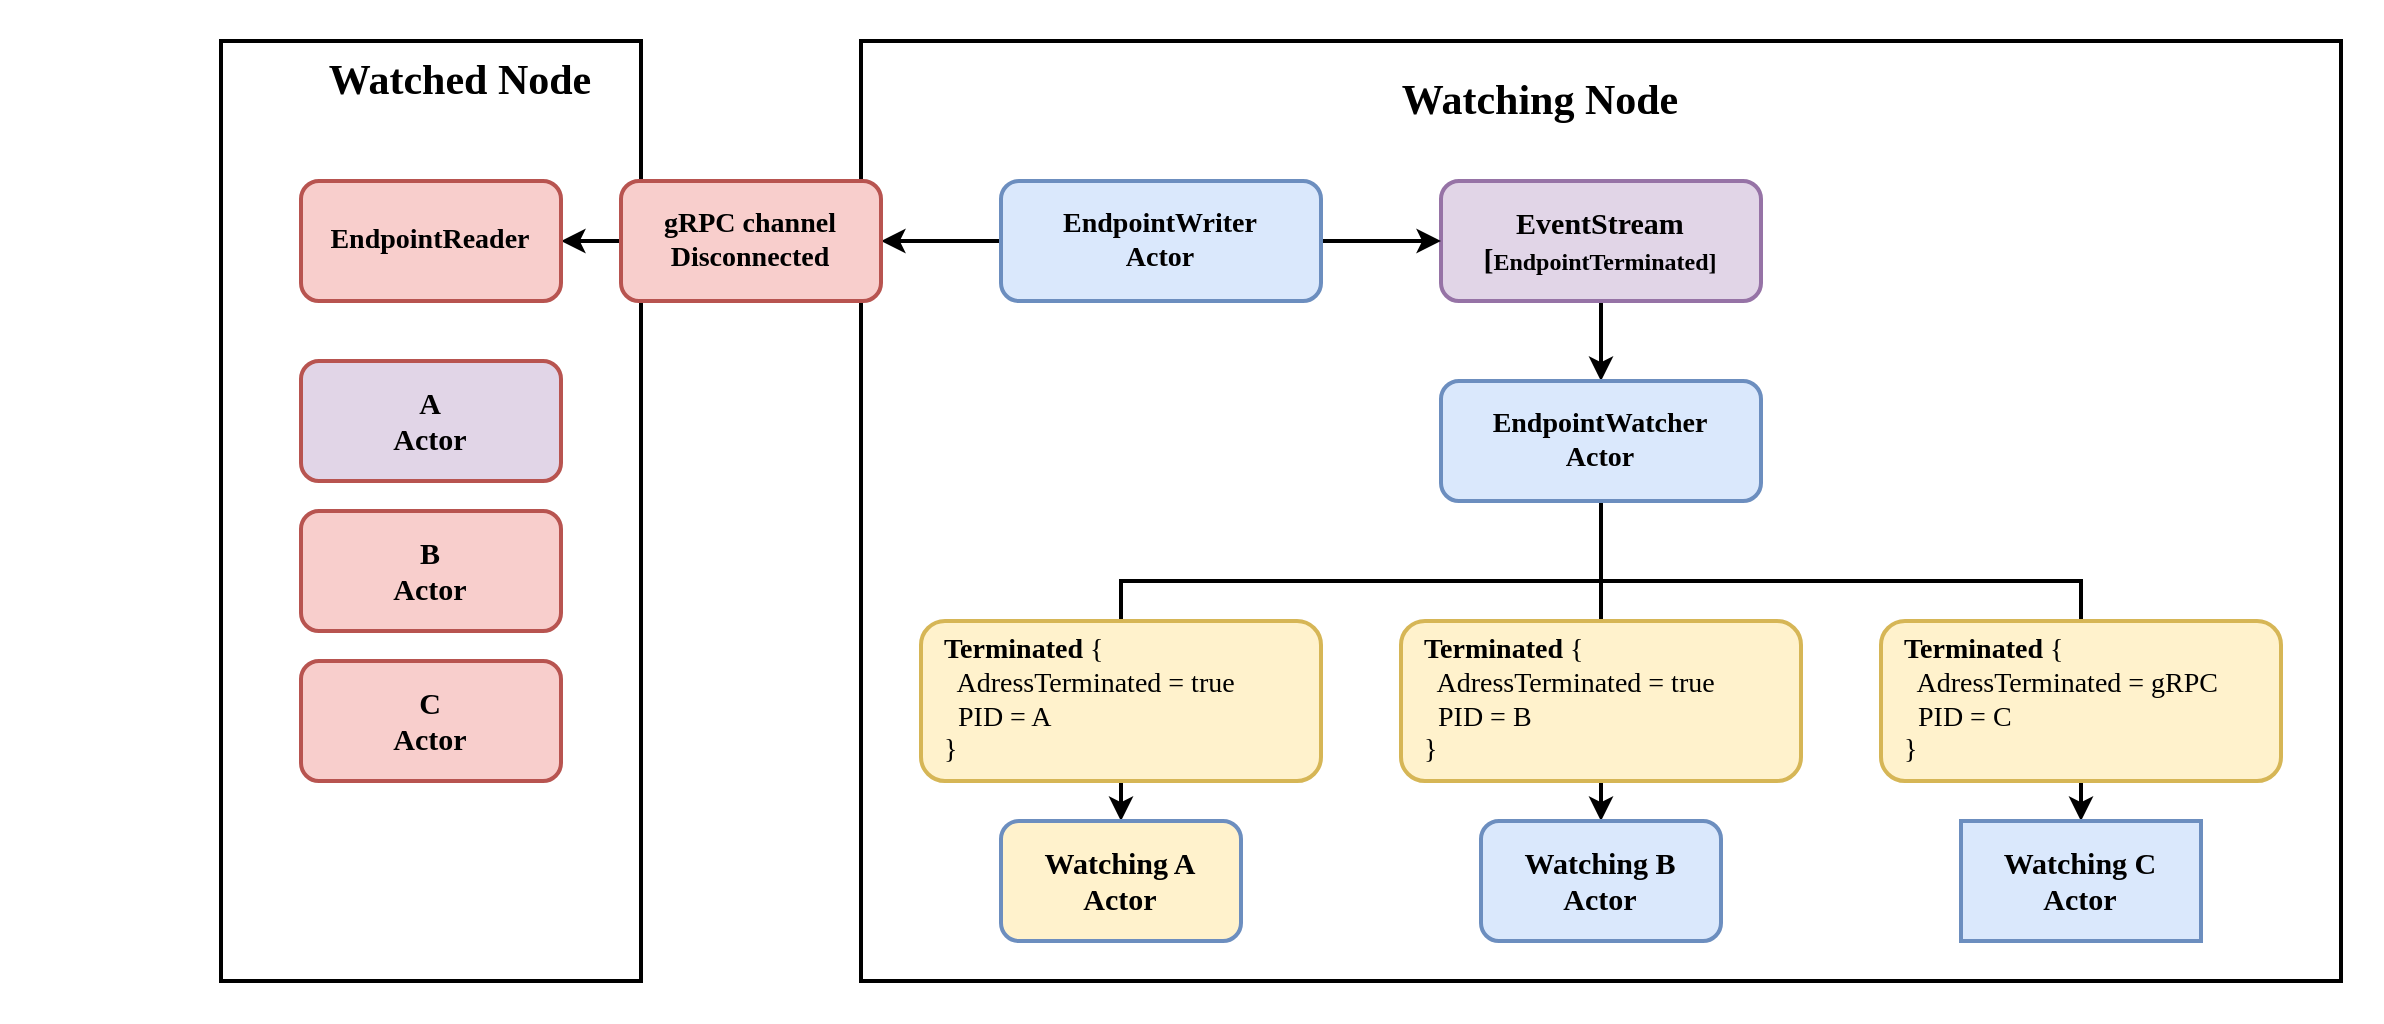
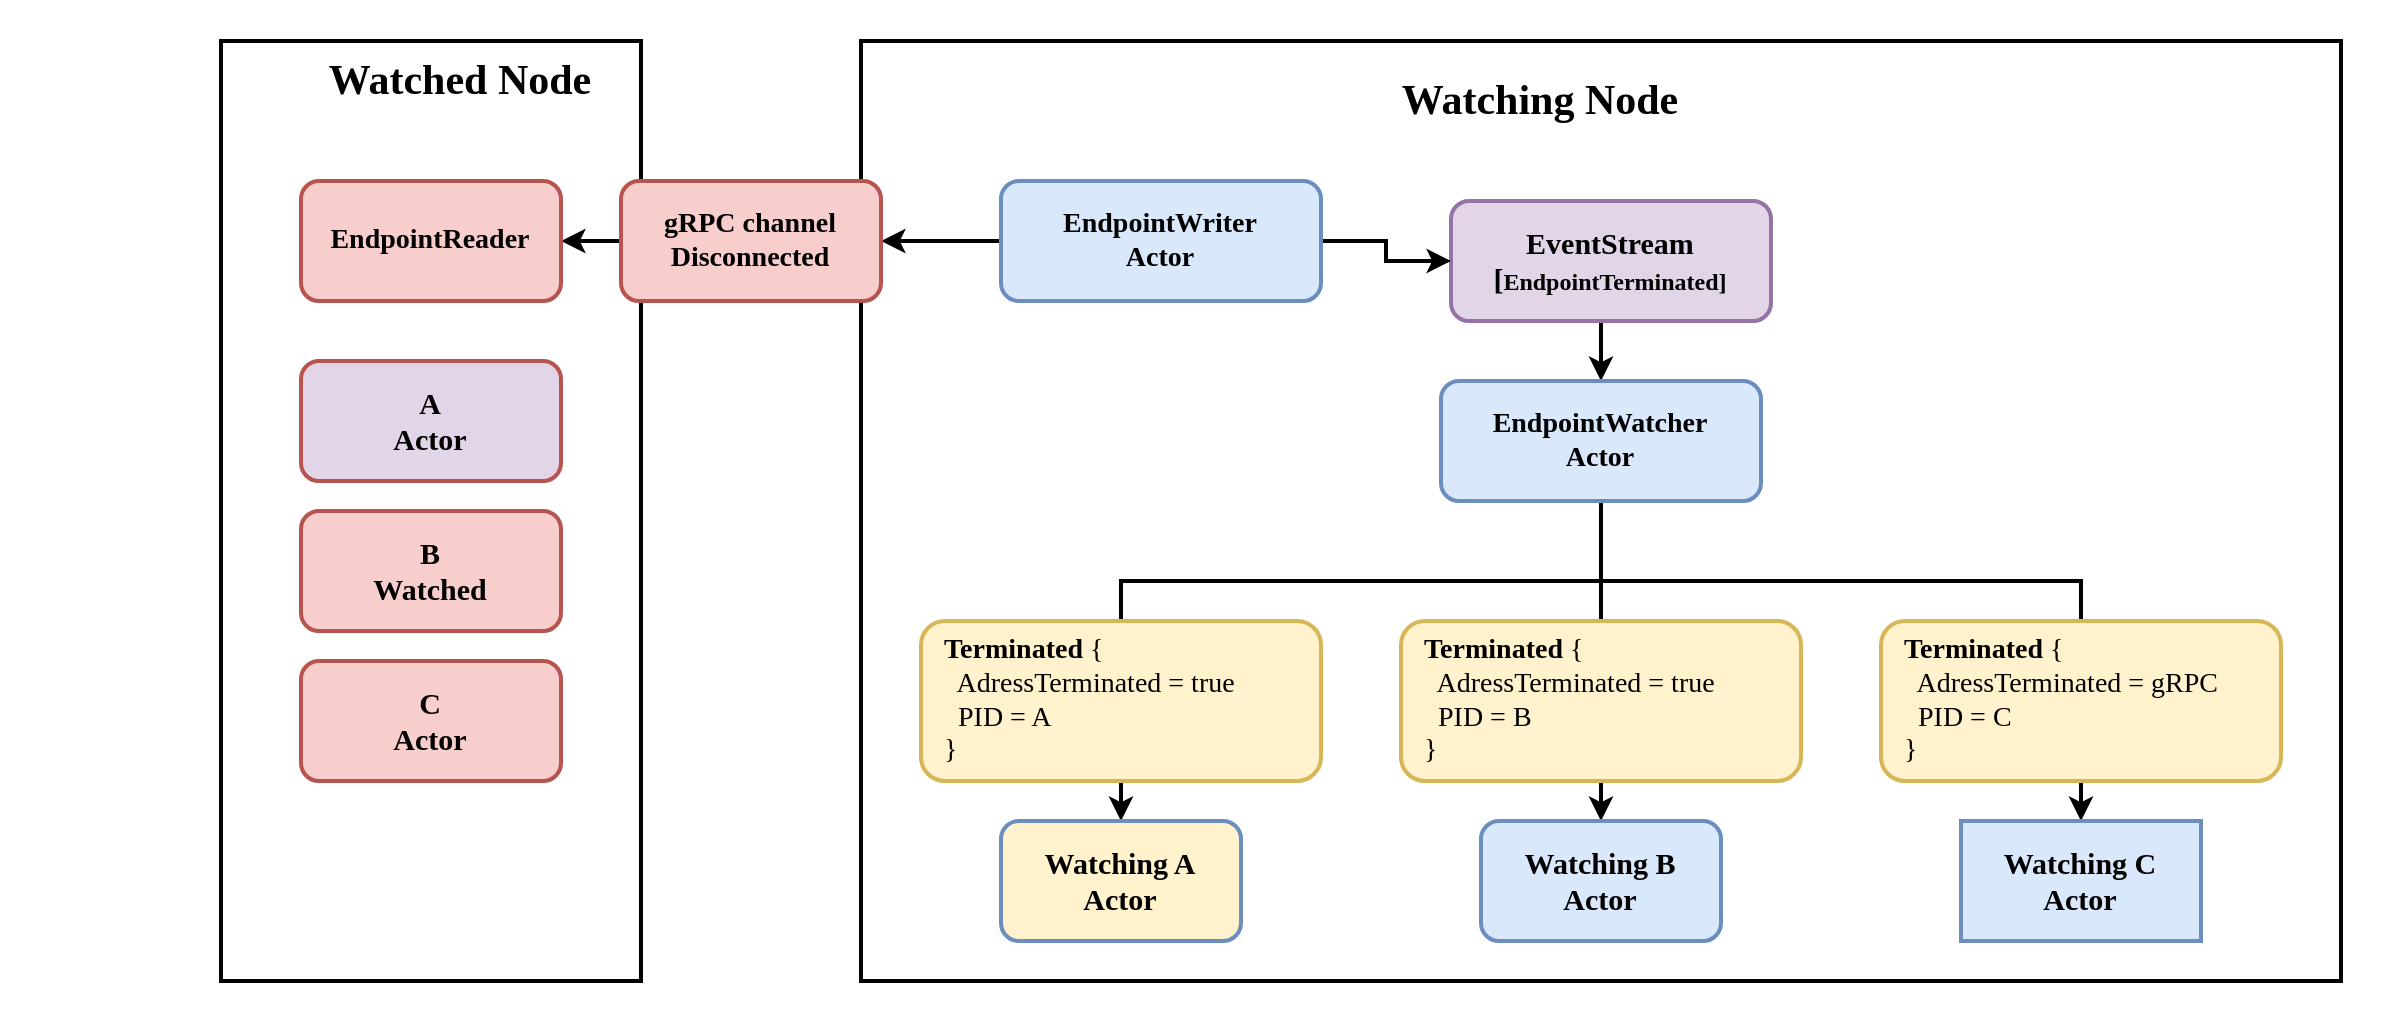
  <mxCell id="0" />
  <mxCell id="1" parent="0" />
  <mxCell id="2" value="" style="whiteSpace=wrap;html=1;shadow=0;comic=0;strokeWidth=2;fontFamily=Comic Sans MS;" parent="1" vertex="1"><mxGeometry x="110" y="20" width="210" height="470" as="geometry" /></mxCell>
  <mxCell id="3" value="" style="whiteSpace=wrap;html=1;shadow=0;comic=0;strokeWidth=2;fontFamily=Comic Sans MS;" parent="1" vertex="1"><mxGeometry x="430" y="20" width="740" height="470" as="geometry" /></mxCell>
  <mxCell id="4" style="edgeStyle=orthogonalEdgeStyle;rounded=0;comic=0;html=1;exitX=0.5;exitY=1;entryX=0.5;entryY=0;startArrow=none;startFill=0;jettySize=auto;orthogonalLoop=1;strokeWidth=2;fontFamily=Comic Sans MS;" parent="1" source="5" target="9" edge="1"><mxGeometry relative="1" as="geometry" /></mxCell>
- <mxCell id="5" value="&lt;b&gt;&lt;font style=&quot;font-size: 15px&quot;&gt;EventStream&lt;/font&gt;&lt;/b&gt;&lt;div&gt;&lt;b&gt;&lt;font style=&quot;font-size: 15px&quot;&gt;[&lt;/font&gt;&lt;/b&gt;&lt;span&gt;&lt;b&gt;EndpointTerminated]&lt;/b&gt;&lt;/span&gt;&lt;/div&gt;" style="rounded=1;whiteSpace=wrap;html=1;shadow=0;comic=0;strokeWidth=2;fontFamily=Comic Sans MS;fillColor=#e1d5e7;strokeColor=#9673a6;" parent="1" vertex="1"><mxGeometry x="720" y="90" width="160" height="60" as="geometry" /></mxCell>
+ <mxCell id="5" value="&lt;b&gt;&lt;font style=&quot;font-size: 15px&quot;&gt;EventStream&lt;/font&gt;&lt;/b&gt;&lt;div&gt;&lt;b&gt;&lt;font style=&quot;font-size: 15px&quot;&gt;[&lt;/font&gt;&lt;/b&gt;&lt;span&gt;&lt;b&gt;EndpointTerminated]&lt;/b&gt;&lt;/span&gt;&lt;/div&gt;" style="rounded=1;whiteSpace=wrap;html=1;shadow=0;comic=0;strokeWidth=2;fontFamily=Comic Sans MS;fillColor=#e1d5e7;strokeColor=#9673a6;" parent="1" vertex="1"><mxGeometry x="725" y="100" width="160" height="60" as="geometry" /></mxCell>
  <mxCell id="6" style="edgeStyle=orthogonalEdgeStyle;rounded=0;comic=0;html=1;exitX=0.5;exitY=1;entryX=0.5;entryY=0;jettySize=auto;orthogonalLoop=1;strokeWidth=2;fontFamily=Comic Sans MS;" parent="1" source="9" target="11" edge="1"><mxGeometry relative="1" as="geometry" /></mxCell>
  <mxCell id="7" style="edgeStyle=orthogonalEdgeStyle;rounded=0;comic=0;html=1;exitX=0.5;exitY=1;entryX=0.5;entryY=0;jettySize=auto;orthogonalLoop=1;strokeWidth=2;fontFamily=Comic Sans MS;" parent="1" source="9" target="12" edge="1"><mxGeometry relative="1" as="geometry"><Array as="points"><mxPoint x="800" y="290" /><mxPoint x="1040" y="290" /></Array></mxGeometry></mxCell>
  <mxCell id="8" style="edgeStyle=orthogonalEdgeStyle;rounded=0;comic=0;html=1;exitX=0.5;exitY=1;jettySize=auto;orthogonalLoop=1;strokeWidth=2;fontFamily=Comic Sans MS;" parent="1" source="9" target="10" edge="1"><mxGeometry relative="1" as="geometry"><Array as="points"><mxPoint x="800" y="290" /><mxPoint x="560" y="290" /></Array></mxGeometry></mxCell>
  <mxCell id="9" value="&lt;span style=&quot;font-size: 14px&quot;&gt;&lt;b&gt;EndpointWatcher&lt;/b&gt;&lt;/span&gt;&lt;div&gt;&lt;span style=&quot;font-size: 14px&quot;&gt;&lt;b&gt;Actor&lt;/b&gt;&lt;/span&gt;&lt;/div&gt;" style="rounded=1;whiteSpace=wrap;html=1;shadow=0;comic=0;strokeWidth=2;fontFamily=Comic Sans MS;fillColor=#dae8fc;strokeColor=#6c8ebf;" parent="1" vertex="1"><mxGeometry x="720" y="190" width="160" height="60" as="geometry" /></mxCell>
  <mxCell id="10" value="&lt;span style=&quot;font-size: 15px&quot;&gt;&lt;b&gt;Watching A&lt;/b&gt;&lt;/span&gt;&lt;div&gt;&lt;span style=&quot;font-size: 15px&quot;&gt;&lt;b&gt;Actor&lt;/b&gt;&lt;/span&gt;&lt;/div&gt;" style="rounded=1;whiteSpace=wrap;html=1;shadow=0;comic=0;strokeWidth=2;fontFamily=Comic Sans MS;fillColor=#fff2cc;strokeColor=#6c8ebf;" parent="1" vertex="1"><mxGeometry x="500" y="410" width="120" height="60" as="geometry" /></mxCell>
  <mxCell id="11" value="&lt;span style=&quot;font-size: 15px&quot;&gt;&lt;b&gt;Watching B&lt;/b&gt;&lt;/span&gt;&lt;div&gt;&lt;span style=&quot;font-size: 15px&quot;&gt;&lt;b&gt;Actor&lt;/b&gt;&lt;/span&gt;&lt;/div&gt;" style="rounded=1;whiteSpace=wrap;html=1;shadow=0;comic=0;strokeWidth=2;fontFamily=Comic Sans MS;fillColor=#dae8fc;strokeColor=#6c8ebf;" parent="1" vertex="1"><mxGeometry x="740" y="410" width="120" height="60" as="geometry" /></mxCell>
  <mxCell id="12" value="&lt;span style=&quot;font-size: 15px&quot;&gt;&lt;b&gt;Watching C&lt;/b&gt;&lt;/span&gt;&lt;div&gt;&lt;span style=&quot;font-size: 15px&quot;&gt;&lt;b&gt;Actor&lt;/b&gt;&lt;/span&gt;&lt;/div&gt;" style="whiteSpace=wrap;html=1;shadow=0;comic=0;strokeWidth=2;fontFamily=Comic Sans MS;fillColor=#dae8fc;strokeColor=#6c8ebf;rounded=0;" parent="1" vertex="1"><mxGeometry x="980" y="410" width="120" height="60" as="geometry" /></mxCell>
  <mxCell id="13" style="edgeStyle=orthogonalEdgeStyle;rounded=0;comic=0;html=1;exitX=1;exitY=0.5;entryX=0;entryY=0.5;startArrow=none;startFill=0;jettySize=auto;orthogonalLoop=1;strokeWidth=2;fontFamily=Comic Sans MS;" parent="1" source="15" target="5" edge="1"><mxGeometry relative="1" as="geometry" /></mxCell>
  <mxCell id="14" style="edgeStyle=orthogonalEdgeStyle;rounded=0;comic=0;html=1;exitX=0;exitY=0.5;entryX=1;entryY=0.5;startArrow=none;startFill=0;jettySize=auto;orthogonalLoop=1;strokeWidth=2;fontFamily=Comic Sans MS;" parent="1" source="15" target="20" edge="1"><mxGeometry relative="1" as="geometry" /></mxCell>
  <mxCell id="15" value="&lt;div&gt;&lt;b&gt;&lt;font style=&quot;font-size: 14px&quot;&gt;EndpointWriter&lt;/font&gt;&lt;/b&gt;&lt;/div&gt;&lt;div&gt;&lt;b&gt;&lt;font style=&quot;font-size: 14px&quot;&gt;Actor&lt;/font&gt;&lt;/b&gt;&lt;/div&gt;" style="rounded=1;whiteSpace=wrap;html=1;shadow=0;comic=0;strokeWidth=2;fontFamily=Comic Sans MS;fillColor=#dae8fc;strokeColor=#6c8ebf;" parent="1" vertex="1"><mxGeometry x="500" y="90" width="160" height="60" as="geometry" /></mxCell>
  <mxCell id="16" value="&lt;font style=&quot;font-size: 14px&quot;&gt;&lt;b&gt;Terminated&amp;nbsp;&lt;/b&gt;{&lt;/font&gt;&lt;div&gt;&lt;font style=&quot;font-size: 14px&quot;&gt;&amp;nbsp; AdressTerminated = true&lt;/font&gt;&lt;div&gt;&lt;font style=&quot;font-size: 14px&quot;&gt;&amp;nbsp; PID = A&lt;/font&gt;&lt;/div&gt;&lt;div&gt;&lt;font style=&quot;font-size: 14px&quot;&gt;}&lt;/font&gt;&lt;/div&gt;&lt;/div&gt;" style="text;html=1;strokeColor=#d6b656;fillColor=#fff2cc;align=left;verticalAlign=middle;whiteSpace=wrap;shadow=0;comic=0;fontFamily=Comic Sans MS;fontStyle=0;spacingLeft=10;rounded=1;strokeWidth=2;" parent="1" vertex="1"><mxGeometry x="460" y="310" width="200" height="80" as="geometry" /></mxCell>
  <mxCell id="17" value="&lt;font style=&quot;font-size: 14px&quot;&gt;&lt;b&gt;Terminated&lt;/b&gt; {&lt;/font&gt;&lt;div&gt;&lt;font style=&quot;font-size: 14px&quot;&gt;&amp;nbsp; AdressTerminated = true&lt;/font&gt;&lt;div&gt;&lt;font style=&quot;font-size: 14px&quot;&gt;&amp;nbsp; PID = B&lt;/font&gt;&lt;/div&gt;&lt;div&gt;&lt;font style=&quot;font-size: 14px&quot;&gt;}&lt;/font&gt;&lt;/div&gt;&lt;/div&gt;" style="text;html=1;strokeColor=#d6b656;fillColor=#fff2cc;align=left;verticalAlign=middle;whiteSpace=wrap;shadow=0;comic=0;fontFamily=Comic Sans MS;fontStyle=0;spacingLeft=10;rounded=1;strokeWidth=2;" parent="1" vertex="1"><mxGeometry x="700" y="310" width="200" height="80" as="geometry" /></mxCell>
  <mxCell id="18" value="&lt;font style=&quot;font-size: 14px&quot;&gt;&lt;b&gt;Terminated&amp;nbsp;&lt;/b&gt;{&lt;/font&gt;&lt;div&gt;&lt;font style=&quot;font-size: 14px&quot;&gt;&amp;nbsp; AdressTerminated = gRPC&lt;/font&gt;&lt;div&gt;&lt;font style=&quot;font-size: 14px&quot;&gt;&amp;nbsp; PID = C&lt;/font&gt;&lt;/div&gt;&lt;div&gt;&lt;font style=&quot;font-size: 14px&quot;&gt;}&lt;/font&gt;&lt;/div&gt;&lt;/div&gt;" style="text;html=1;strokeColor=#d6b656;fillColor=#fff2cc;align=left;verticalAlign=middle;whiteSpace=wrap;shadow=0;comic=0;fontFamily=Comic Sans MS;spacingLeft=10;rounded=1;strokeWidth=2;" parent="1" vertex="1"><mxGeometry x="940" y="310" width="200" height="80" as="geometry" /></mxCell>
  <mxCell id="19" style="edgeStyle=orthogonalEdgeStyle;rounded=0;comic=0;html=1;exitX=0;exitY=0.5;entryX=1;entryY=0.5;startArrow=none;startFill=0;jettySize=auto;orthogonalLoop=1;strokeWidth=2;fontFamily=Comic Sans MS;" parent="1" source="20" target="23" edge="1"><mxGeometry relative="1" as="geometry" /></mxCell>
  <mxCell id="20" value="&lt;div&gt;&lt;span style=&quot;font-size: 14px&quot;&gt;&lt;b&gt;gRPC channel&lt;/b&gt;&lt;/span&gt;&lt;/div&gt;&lt;div&gt;&lt;span style=&quot;font-size: 14px&quot;&gt;&lt;b&gt;Disconnected&lt;/b&gt;&lt;/span&gt;&lt;/div&gt;" style="rounded=1;whiteSpace=wrap;html=1;shadow=0;comic=0;strokeWidth=2;fontFamily=Comic Sans MS;fillColor=#f8cecc;strokeColor=#b85450;" parent="1" vertex="1"><mxGeometry x="310" y="90" width="130" height="60" as="geometry" /></mxCell>
  <mxCell id="21" value="&lt;font style=&quot;font-size: 21px&quot;&gt;&lt;b&gt;Watching Node&lt;/b&gt;&lt;/font&gt;" style="text;html=1;strokeColor=none;fillColor=none;align=center;verticalAlign=middle;whiteSpace=wrap;shadow=0;comic=0;fontFamily=Comic Sans MS;" parent="1" vertex="1"><mxGeometry x="560" y="40" width="420" height="20" as="geometry" /></mxCell>
  <mxCell id="22" value="&lt;font style=&quot;font-size: 21px&quot;&gt;&lt;b&gt;Watched Node&lt;/b&gt;&lt;/font&gt;" style="text;html=1;strokeColor=none;fillColor=none;align=center;verticalAlign=middle;whiteSpace=wrap;shadow=0;comic=0;fontFamily=Comic Sans MS;" parent="1" vertex="1"><mxGeometry x="20" width="420" height="20" as="geometry" y="30" /></mxCell>
  <mxCell id="23" value="&lt;div&gt;&lt;span style=&quot;font-size: 14px&quot;&gt;&lt;b&gt;EndpointReader&lt;/b&gt;&lt;/span&gt;&lt;/div&gt;" style="rounded=1;whiteSpace=wrap;html=1;shadow=0;comic=0;strokeWidth=2;fontFamily=Comic Sans MS;fillColor=#f8cecc;strokeColor=#b85450;" parent="1" vertex="1"><mxGeometry x="150" y="90" width="130" height="60" as="geometry" /></mxCell>
  <mxCell id="24" value="&lt;span style=&quot;font-size: 15px&quot;&gt;&lt;b&gt;A&lt;/b&gt;&lt;/span&gt;&lt;div&gt;&lt;span style=&quot;font-size: 15px&quot;&gt;&lt;b&gt;Actor&lt;/b&gt;&lt;/span&gt;&lt;/div&gt;" style="rounded=1;whiteSpace=wrap;html=1;shadow=0;comic=0;strokeWidth=2;fontFamily=Comic Sans MS;fillColor=#e1d5e7;strokeColor=#b85450;" parent="1" vertex="1"><mxGeometry x="150" y="180" width="130" height="60" as="geometry" /></mxCell>
- <mxCell id="25" value="&lt;span style=&quot;font-size: 15px&quot;&gt;&lt;b&gt;B&lt;/b&gt;&lt;/span&gt;&lt;br&gt;&lt;div&gt;&lt;span style=&quot;font-size: 15px&quot;&gt;&lt;b&gt;Actor&lt;/b&gt;&lt;/span&gt;&lt;/div&gt;" style="rounded=1;whiteSpace=wrap;html=1;shadow=0;comic=0;strokeWidth=2;fontFamily=Comic Sans MS;fillColor=#f8cecc;strokeColor=#b85450;" parent="1" vertex="1"><mxGeometry x="150" y="255" width="130" height="60" as="geometry" /></mxCell>
+ <mxCell id="25" value="&lt;span style=&quot;font-size: 15px&quot;&gt;&lt;b&gt;B&lt;/b&gt;&lt;/span&gt;&lt;br&gt;&lt;div&gt;&lt;span style=&quot;font-size: 15px&quot;&gt;&lt;b&gt;Watched&lt;/b&gt;&lt;/span&gt;&lt;/div&gt;" style="rounded=1;whiteSpace=wrap;html=1;shadow=0;comic=0;strokeWidth=2;fontFamily=Comic Sans MS;fillColor=#f8cecc;strokeColor=#b85450;" parent="1" vertex="1"><mxGeometry x="150" y="255" width="130" height="60" as="geometry" /></mxCell>
  <mxCell id="26" value="&lt;span style=&quot;font-size: 15px&quot;&gt;&lt;b&gt;C&lt;/b&gt;&lt;/span&gt;&lt;br&gt;&lt;div&gt;&lt;span style=&quot;font-size: 15px&quot;&gt;&lt;b&gt;Actor&lt;/b&gt;&lt;/span&gt;&lt;/div&gt;" style="rounded=1;whiteSpace=wrap;html=1;shadow=0;comic=0;strokeWidth=2;fontFamily=Comic Sans MS;fillColor=#f8cecc;strokeColor=#b85450;" parent="1" vertex="1"><mxGeometry x="150" y="330" width="130" height="60" as="geometry" /></mxCell>
